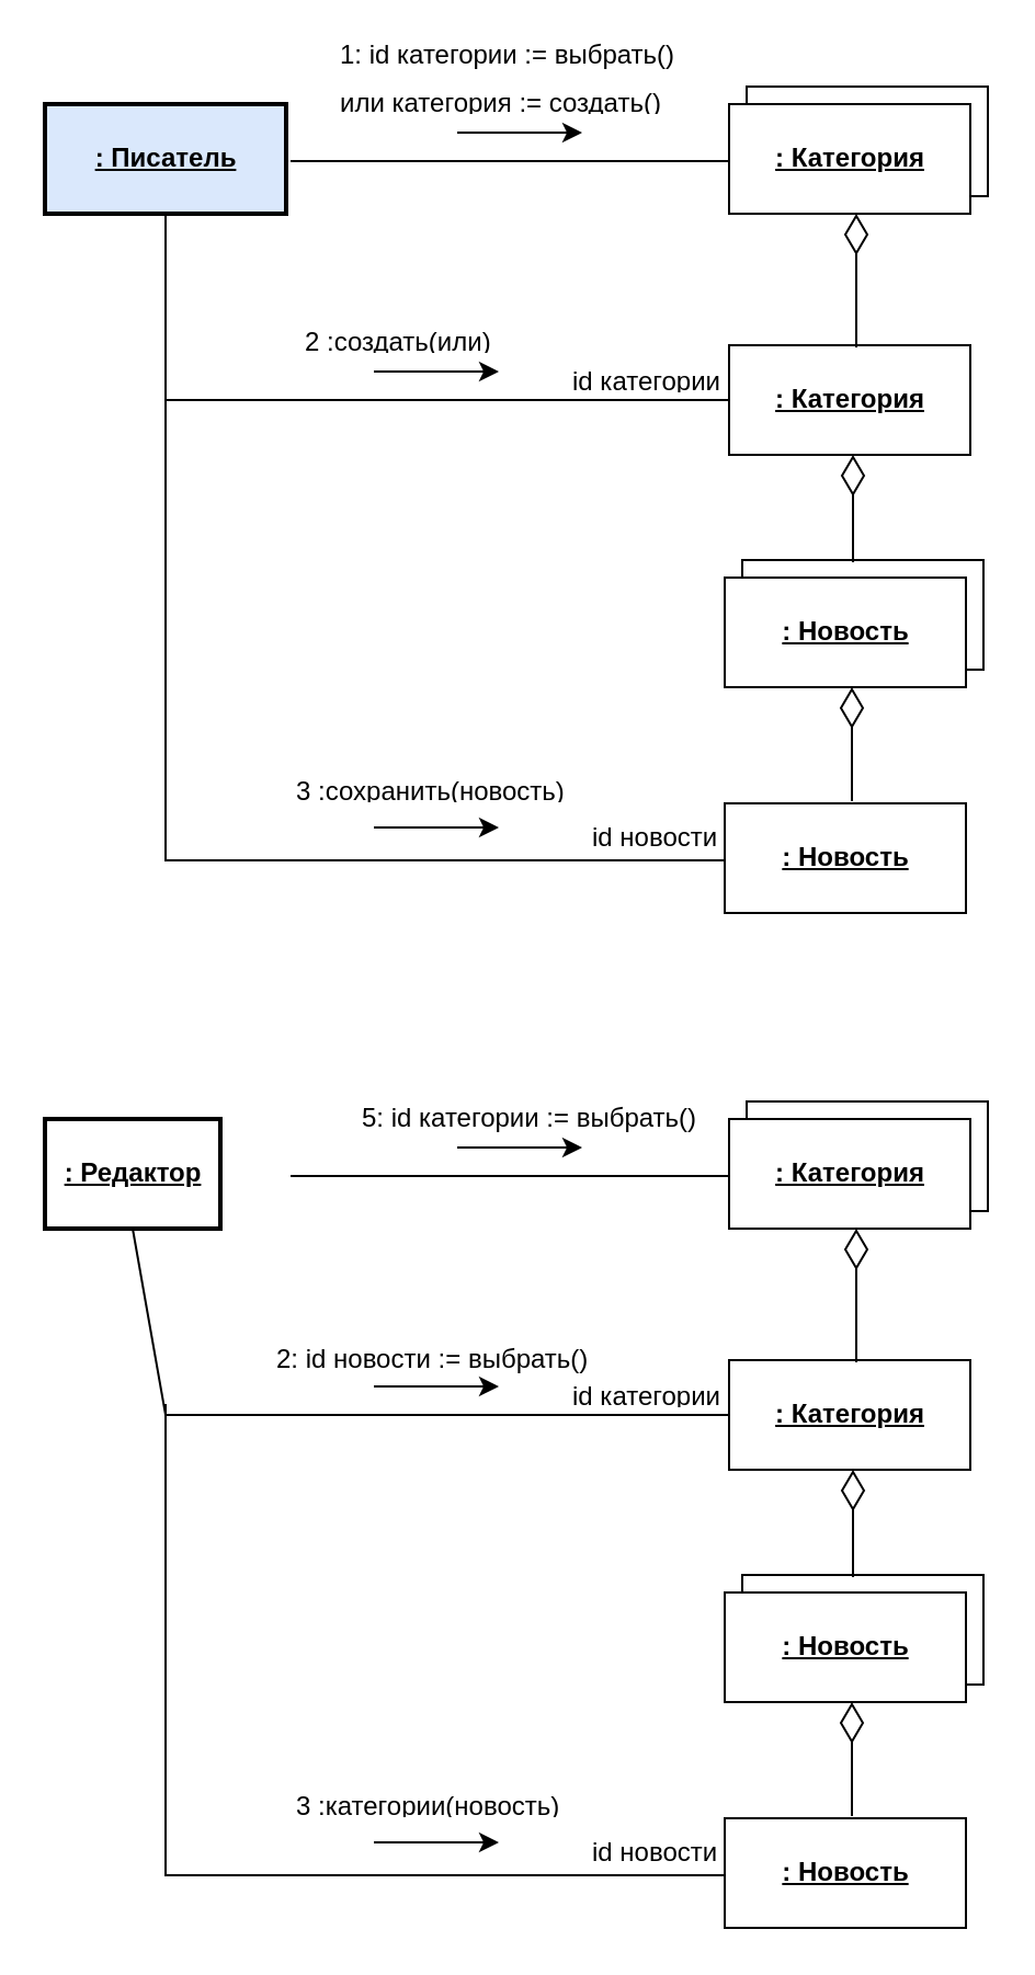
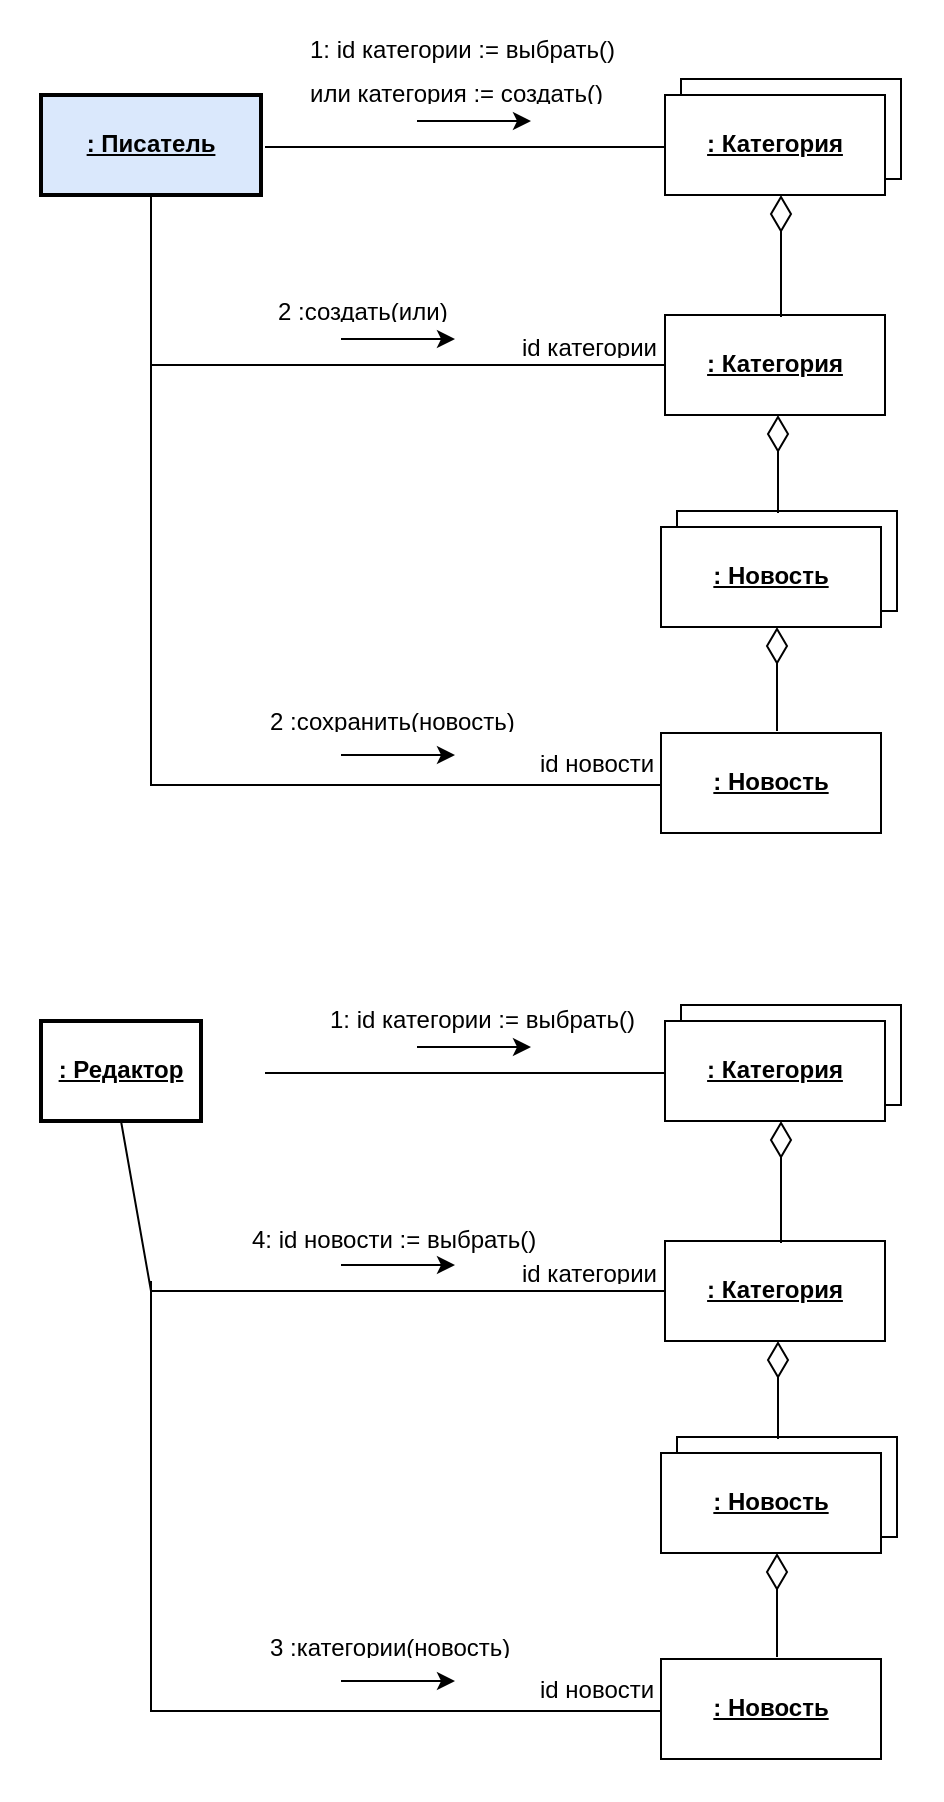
  <mxCell id="0" />
  <mxCell id="1" parent="0" />
  <mxCell id="2" value="" style="endArrow=none;html=1;rounded=0;fontSize=12;endSize=15;entryX=0;entryY=0.5;entryDx=0;entryDy=0;" parent="1" edge="1"><mxGeometry width="50" height="50" relative="1" as="geometry"><mxPoint x="75" y="177" as="sourcePoint" /><mxPoint x="332" y="392" as="targetPoint" /><Array as="points"><mxPoint x="75" y="392" /></Array></mxGeometry></mxCell>
  <mxCell id="3" value="&lt;u style=&quot;&quot;&gt;&lt;b&gt;: Писатель&lt;/b&gt;&lt;/u&gt;" style="html=1;perimeterSpacing=0;strokeWidth=2;fillColor=#dae8fc;" parent="1" vertex="1"><mxGeometry x="20" y="47" width="110" height="50" as="geometry" /></mxCell>
  <mxCell id="4" value="" style="group" parent="1" vertex="1" connectable="0"><mxGeometry x="332" y="39" width="118" height="58" as="geometry" /></mxCell>
  <mxCell id="5" value="" style="html=1;" parent="4" vertex="1"><mxGeometry x="8" width="110" height="50" as="geometry" /></mxCell>
  <mxCell id="6" value="&lt;b&gt;&lt;u&gt;: Категория&lt;/u&gt;&lt;/b&gt;" style="html=1;" parent="4" vertex="1"><mxGeometry y="8" width="110" height="50" as="geometry" /></mxCell>
  <mxCell id="7" value="&lt;b&gt;&lt;u&gt;: Категория&lt;/u&gt;&lt;/b&gt;" style="html=1;" parent="1" vertex="1"><mxGeometry x="332" y="157" width="110" height="50" as="geometry" /></mxCell>
  <mxCell id="8" value="" style="line;strokeWidth=1;fillColor=none;align=left;verticalAlign=middle;spacingTop=-1;spacingLeft=3;spacingRight=3;rotatable=0;labelPosition=right;points=[];portConstraint=eastwest;strokeColor=inherit;" parent="1" vertex="1"><mxGeometry x="132" y="69" width="200" height="8" as="geometry" /></mxCell>
  <mxCell id="9" value="" style="endArrow=classic;html=1;rounded=0;fontSize=13;endSize=6;" parent="1" edge="1"><mxGeometry width="50" height="50" relative="1" as="geometry"><mxPoint x="208" y="60" as="sourcePoint" /><mxPoint x="265" y="60" as="targetPoint" /></mxGeometry></mxCell>
  <mxCell id="10" value="&lt;h1 style=&quot;font-size: 12px;&quot;&gt;&lt;span style=&quot;font-size: 12px; font-weight: 400; text-align: center; background-color: rgb(255, 255, 255);&quot;&gt;1: id категории := выбрать()&amp;nbsp;&lt;/span&gt;&lt;/h1&gt;&lt;div&gt;&lt;span style=&quot;font-size: 12px; font-weight: 400; text-align: center; background-color: rgb(255, 255, 255);&quot;&gt;или категория := создать()&lt;/span&gt;&lt;/div&gt;" style="text;html=1;strokeColor=none;fillColor=none;spacing=5;spacingTop=-20;whiteSpace=wrap;overflow=hidden;rounded=0;fontSize=12;" parent="1" vertex="1"><mxGeometry x="150" y="20" width="164" height="32" as="geometry" /></mxCell>
  <mxCell id="11" value="" style="endArrow=diamondThin;endFill=0;endSize=16;html=1;rounded=0;fontSize=12;" parent="1" edge="1"><mxGeometry width="160" relative="1" as="geometry"><mxPoint x="390" y="158" as="sourcePoint" /><mxPoint x="390" y="97" as="targetPoint" /></mxGeometry></mxCell>
  <mxCell id="12" value="" style="endArrow=none;html=1;rounded=0;fontSize=12;endSize=15;exitX=0.5;exitY=1;exitDx=0;exitDy=0;entryX=0;entryY=0.5;entryDx=0;entryDy=0;" parent="1" source="3" target="7" edge="1"><mxGeometry width="50" height="50" relative="1" as="geometry"><mxPoint x="302" y="267" as="sourcePoint" /><mxPoint x="352" y="217" as="targetPoint" /><Array as="points"><mxPoint x="75" y="182" /></Array></mxGeometry></mxCell>
  <mxCell id="13" value="" style="endArrow=classic;html=1;rounded=0;fontSize=13;endSize=6;" parent="1" edge="1"><mxGeometry width="50" height="50" relative="1" as="geometry"><mxPoint x="170" y="169" as="sourcePoint" /><mxPoint x="227" y="169" as="targetPoint" /></mxGeometry></mxCell>
  <mxCell id="14" value="&lt;h1 style=&quot;font-size: 12px;&quot;&gt;&lt;span style=&quot;font-size: 12px; font-weight: 400; text-align: center; background-color: rgb(255, 255, 255);&quot;&gt;2 :создать(или)&lt;/span&gt;&lt;br style=&quot;font-size: 12px;&quot;&gt;&lt;/h1&gt;" style="text;html=1;strokeColor=none;fillColor=none;spacing=5;spacingTop=-20;whiteSpace=wrap;overflow=hidden;rounded=0;fontSize=12;" parent="1" vertex="1"><mxGeometry x="134" y="151" width="122" height="10" as="geometry" /></mxCell>
  <mxCell id="15" value="&lt;h1 style=&quot;font-size: 12px;&quot;&gt;&lt;span style=&quot;font-size: 12px; font-weight: 400; text-align: center; background-color: rgb(255, 255, 255);&quot;&gt;id категории&lt;br&gt;&lt;/span&gt;&lt;/h1&gt;" style="text;html=1;strokeColor=none;fillColor=none;spacing=5;spacingTop=-20;whiteSpace=wrap;overflow=hidden;rounded=0;fontSize=12;" parent="1" vertex="1"><mxGeometry x="256" y="169" width="80" height="10" as="geometry" /></mxCell>
  <mxCell id="16" value="" style="group" parent="1" vertex="1" connectable="0"><mxGeometry x="330" y="255" width="118" height="58" as="geometry" /></mxCell>
  <mxCell id="17" value="" style="html=1;" parent="16" vertex="1"><mxGeometry x="8" width="110" height="50" as="geometry" /></mxCell>
  <mxCell id="18" value="&lt;b&gt;&lt;u&gt;: Новость&lt;/u&gt;&lt;/b&gt;" style="html=1;" parent="16" vertex="1"><mxGeometry y="8" width="110" height="50" as="geometry" /></mxCell>
  <mxCell id="19" value="&lt;b&gt;&lt;u&gt;: Новость&lt;/u&gt;&lt;/b&gt;" style="html=1;" parent="1" vertex="1"><mxGeometry x="330" y="366" width="110" height="50" as="geometry" /></mxCell>
  <mxCell id="20" value="" style="endArrow=diamondThin;endFill=0;endSize=16;html=1;rounded=0;fontSize=12;" parent="1" edge="1"><mxGeometry width="160" relative="1" as="geometry"><mxPoint x="388" y="365" as="sourcePoint" /><mxPoint x="388" y="313" as="targetPoint" /></mxGeometry></mxCell>
  <mxCell id="21" value="" style="endArrow=diamondThin;endFill=0;endSize=16;html=1;rounded=0;fontSize=12;" parent="1" edge="1"><mxGeometry width="160" relative="1" as="geometry"><mxPoint x="388.5" y="256" as="sourcePoint" /><mxPoint x="388.5" y="207" as="targetPoint" /></mxGeometry></mxCell>
  <mxCell id="22" value="" style="endArrow=classic;html=1;rounded=0;fontSize=13;endSize=6;" parent="1" edge="1"><mxGeometry width="50" height="50" relative="1" as="geometry"><mxPoint x="170" y="377" as="sourcePoint" /><mxPoint x="227" y="377" as="targetPoint" /></mxGeometry></mxCell>
- <mxCell id="23" value="&lt;h1 style=&quot;font-size: 12px;&quot;&gt;&lt;span style=&quot;font-size: 12px; font-weight: 400; text-align: center; background-color: rgb(255, 255, 255);&quot;&gt;3 :сохранить(новость)&lt;/span&gt;&lt;br style=&quot;font-size: 12px;&quot;&gt;&lt;/h1&gt;" style="text;html=1;strokeColor=none;fillColor=none;spacing=5;spacingTop=-20;whiteSpace=wrap;overflow=hidden;rounded=0;fontSize=12;" parent="1" vertex="1"><mxGeometry x="130" y="356" width="140" height="10" as="geometry" /></mxCell>
+ <mxCell id="23" value="&lt;h1 style=&quot;font-size: 12px;&quot;&gt;&lt;span style=&quot;font-size: 12px; font-weight: 400; text-align: center; background-color: rgb(255, 255, 255);&quot;&gt;2 :сохранить(новость)&lt;/span&gt;&lt;br style=&quot;font-size: 12px;&quot;&gt;&lt;/h1&gt;" style="text;html=1;strokeColor=none;fillColor=none;spacing=5;spacingTop=-20;whiteSpace=wrap;overflow=hidden;rounded=0;fontSize=12;" parent="1" vertex="1"><mxGeometry x="130" y="356" width="140" height="10" as="geometry" /></mxCell>
  <mxCell id="24" value="&lt;h1 style=&quot;font-size: 12px;&quot;&gt;&lt;span style=&quot;font-size: 12px; font-weight: 400; text-align: center; background-color: rgb(255, 255, 255);&quot;&gt;id новости&lt;br&gt;&lt;/span&gt;&lt;/h1&gt;" style="text;html=1;strokeColor=none;fillColor=none;spacing=5;spacingTop=-20;whiteSpace=wrap;overflow=hidden;rounded=0;fontSize=12;" parent="1" vertex="1"><mxGeometry x="265" y="377" width="80" height="10" as="geometry" /></mxCell>
  <mxCell id="25" value="" style="endArrow=none;html=1;rounded=0;fontSize=12;endSize=15;entryX=0;entryY=0.5;entryDx=0;entryDy=0;" parent="1" edge="1"><mxGeometry width="50" height="50" relative="1" as="geometry"><mxPoint x="75" y="640" as="sourcePoint" /><mxPoint x="332" y="855" as="targetPoint" /><Array as="points"><mxPoint x="75" y="855" /></Array></mxGeometry></mxCell>
  <mxCell id="26" value="&lt;u style=&quot;&quot;&gt;&lt;b&gt;: Редактор&lt;/b&gt;&lt;/u&gt;" style="html=1;perimeterSpacing=0;strokeWidth=2;" parent="1" vertex="1"><mxGeometry x="20" y="510" width="80" height="50" as="geometry" /></mxCell>
  <mxCell id="27" value="" style="group" parent="1" vertex="1" connectable="0"><mxGeometry x="332" y="502" width="118" height="58" as="geometry" /></mxCell>
  <mxCell id="28" value="" style="html=1;" parent="27" vertex="1"><mxGeometry x="8" width="110" height="50" as="geometry" /></mxCell>
  <mxCell id="29" value="&lt;b&gt;&lt;u&gt;: Категория&lt;/u&gt;&lt;/b&gt;" style="html=1;" parent="27" vertex="1"><mxGeometry y="8" width="110" height="50" as="geometry" /></mxCell>
  <mxCell id="30" value="&lt;b&gt;&lt;u&gt;: Категория&lt;/u&gt;&lt;/b&gt;" style="html=1;" parent="1" vertex="1"><mxGeometry x="332" y="620" width="110" height="50" as="geometry" /></mxCell>
  <mxCell id="31" value="" style="line;strokeWidth=1;fillColor=none;align=left;verticalAlign=middle;spacingTop=-1;spacingLeft=3;spacingRight=3;rotatable=0;labelPosition=right;points=[];portConstraint=eastwest;strokeColor=inherit;" parent="1" vertex="1"><mxGeometry x="132" y="532" width="200" height="8" as="geometry" /></mxCell>
  <mxCell id="32" value="" style="endArrow=classic;html=1;rounded=0;fontSize=13;endSize=6;" parent="1" edge="1"><mxGeometry width="50" height="50" relative="1" as="geometry"><mxPoint x="208" y="523" as="sourcePoint" /><mxPoint x="265" y="523" as="targetPoint" /></mxGeometry></mxCell>
  <mxCell id="33" value="" style="endArrow=diamondThin;endFill=0;endSize=16;html=1;rounded=0;fontSize=12;" parent="1" edge="1"><mxGeometry width="160" relative="1" as="geometry"><mxPoint x="390" y="621" as="sourcePoint" /><mxPoint x="390" y="560" as="targetPoint" /></mxGeometry></mxCell>
  <mxCell id="34" value="" style="endArrow=none;html=1;rounded=0;fontSize=12;endSize=15;exitX=0.5;exitY=1;exitDx=0;exitDy=0;entryX=0;entryY=0.5;entryDx=0;entryDy=0;" parent="1" source="26" target="30" edge="1"><mxGeometry width="50" height="50" relative="1" as="geometry"><mxPoint x="302" y="730" as="sourcePoint" /><mxPoint x="352" y="680" as="targetPoint" /><Array as="points"><mxPoint x="75" y="645" /></Array></mxGeometry></mxCell>
  <mxCell id="35" value="" style="endArrow=classic;html=1;rounded=0;fontSize=13;endSize=6;" parent="1" edge="1"><mxGeometry width="50" height="50" relative="1" as="geometry"><mxPoint x="170" y="632" as="sourcePoint" /><mxPoint x="227" y="632" as="targetPoint" /></mxGeometry></mxCell>
  <mxCell id="36" value="&lt;h1 style=&quot;font-size: 12px;&quot;&gt;&lt;span style=&quot;font-size: 12px; font-weight: 400; text-align: center; background-color: rgb(255, 255, 255);&quot;&gt;id категории&lt;br&gt;&lt;/span&gt;&lt;/h1&gt;" style="text;html=1;strokeColor=none;fillColor=none;spacing=5;spacingTop=-20;whiteSpace=wrap;overflow=hidden;rounded=0;fontSize=12;" parent="1" vertex="1"><mxGeometry x="256" y="632" width="80" height="10" as="geometry" /></mxCell>
- <mxCell id="37" value="&lt;h1 style=&quot;font-size: 12px;&quot;&gt;&lt;span style=&quot;font-size: 12px; font-weight: 400; text-align: center; background-color: rgb(255, 255, 255);&quot;&gt;5: id категории := выбрать()&amp;nbsp;&lt;/span&gt;&lt;/h1&gt;" style="text;html=1;strokeColor=none;fillColor=none;spacing=5;spacingTop=-20;whiteSpace=wrap;overflow=hidden;rounded=0;fontSize=12;" parent="1" vertex="1"><mxGeometry x="160" y="505" width="164" height="17" as="geometry" /></mxCell>
- <mxCell id="38" value="&lt;h1 style=&quot;font-size: 12px;&quot;&gt;&lt;span style=&quot;font-size: 12px; font-weight: 400; text-align: center; background-color: rgb(255, 255, 255);&quot;&gt;2: id новости := выбрать()&amp;nbsp;&lt;/span&gt;&lt;/h1&gt;" style="text;html=1;strokeColor=none;fillColor=none;spacing=5;spacingTop=-20;whiteSpace=wrap;overflow=hidden;rounded=0;fontSize=12;" parent="1" vertex="1"><mxGeometry x="121" y="615" width="164" height="17" as="geometry" /></mxCell>
+ <mxCell id="37" value="&lt;h1 style=&quot;font-size: 12px;&quot;&gt;&lt;span style=&quot;font-size: 12px; font-weight: 400; text-align: center; background-color: rgb(255, 255, 255);&quot;&gt;1: id категории := выбрать()&amp;nbsp;&lt;/span&gt;&lt;/h1&gt;" style="text;html=1;strokeColor=none;fillColor=none;spacing=5;spacingTop=-20;whiteSpace=wrap;overflow=hidden;rounded=0;fontSize=12;" parent="1" vertex="1"><mxGeometry x="160" y="505" width="164" height="17" as="geometry" /></mxCell>
+ <mxCell id="38" value="&lt;h1 style=&quot;font-size: 12px;&quot;&gt;&lt;span style=&quot;font-size: 12px; font-weight: 400; text-align: center; background-color: rgb(255, 255, 255);&quot;&gt;4: id новости := выбрать()&amp;nbsp;&lt;/span&gt;&lt;/h1&gt;" style="text;html=1;strokeColor=none;fillColor=none;spacing=5;spacingTop=-20;whiteSpace=wrap;overflow=hidden;rounded=0;fontSize=12;" parent="1" vertex="1"><mxGeometry x="121" y="615" width="164" height="17" as="geometry" /></mxCell>
  <mxCell id="39" value="" style="group" parent="1" vertex="1" connectable="0"><mxGeometry x="330" y="718" width="118" height="58" as="geometry" /></mxCell>
  <mxCell id="40" value="" style="html=1;" parent="39" vertex="1"><mxGeometry x="8" width="110" height="50" as="geometry" /></mxCell>
  <mxCell id="41" value="&lt;b&gt;&lt;u&gt;: Новость&lt;/u&gt;&lt;/b&gt;" style="html=1;" parent="39" vertex="1"><mxGeometry y="8" width="110" height="50" as="geometry" /></mxCell>
  <mxCell id="42" value="&lt;b&gt;&lt;u&gt;: Новость&lt;/u&gt;&lt;/b&gt;" style="html=1;" parent="1" vertex="1"><mxGeometry x="330" y="829" width="110" height="50" as="geometry" /></mxCell>
  <mxCell id="43" value="" style="endArrow=diamondThin;endFill=0;endSize=16;html=1;rounded=0;fontSize=12;" parent="1" edge="1"><mxGeometry width="160" relative="1" as="geometry"><mxPoint x="388" y="828" as="sourcePoint" /><mxPoint x="388" y="776" as="targetPoint" /></mxGeometry></mxCell>
  <mxCell id="44" value="" style="endArrow=diamondThin;endFill=0;endSize=16;html=1;rounded=0;fontSize=12;" parent="1" edge="1"><mxGeometry width="160" relative="1" as="geometry"><mxPoint x="388.5" y="719" as="sourcePoint" /><mxPoint x="388.5" y="670" as="targetPoint" /></mxGeometry></mxCell>
  <mxCell id="45" value="" style="endArrow=classic;html=1;rounded=0;fontSize=13;endSize=6;" parent="1" edge="1"><mxGeometry width="50" height="50" relative="1" as="geometry"><mxPoint x="170" y="840" as="sourcePoint" /><mxPoint x="227" y="840" as="targetPoint" /></mxGeometry></mxCell>
  <mxCell id="46" value="&lt;h1 style=&quot;font-size: 12px;&quot;&gt;&lt;span style=&quot;font-size: 12px; font-weight: 400; text-align: center; background-color: rgb(255, 255, 255);&quot;&gt;3 :категории(новость)&lt;/span&gt;&lt;br style=&quot;font-size: 12px;&quot;&gt;&lt;/h1&gt;" style="text;html=1;strokeColor=none;fillColor=none;spacing=5;spacingTop=-20;whiteSpace=wrap;overflow=hidden;rounded=0;fontSize=12;" parent="1" vertex="1"><mxGeometry x="130" y="819" width="150" height="10" as="geometry" /></mxCell>
  <mxCell id="47" value="&lt;h1 style=&quot;font-size: 12px;&quot;&gt;&lt;span style=&quot;font-size: 12px; font-weight: 400; text-align: center; background-color: rgb(255, 255, 255);&quot;&gt;id новости&lt;br&gt;&lt;/span&gt;&lt;/h1&gt;" style="text;html=1;strokeColor=none;fillColor=none;spacing=5;spacingTop=-20;whiteSpace=wrap;overflow=hidden;rounded=0;fontSize=12;" parent="1" vertex="1"><mxGeometry x="265" y="840" width="80" height="10" as="geometry" /></mxCell>
